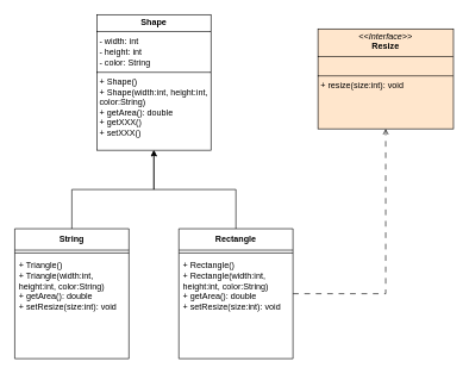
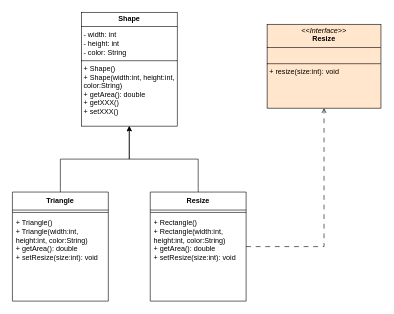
  <mxCell id="0" />
  <mxCell id="1" parent="0" />
  <mxCell id="2" value="&lt;p style=&quot;margin:0px;margin-top:4px;text-align:center;&quot;&gt;&lt;b&gt;Shape&lt;/b&gt;&lt;/p&gt;&lt;hr size=&quot;1&quot; style=&quot;border-style:solid;&quot;&gt;&lt;p style=&quot;margin:0px;margin-left:4px;&quot;&gt;- width: int&lt;/p&gt;&lt;p style=&quot;margin:0px;margin-left:4px;&quot;&gt;- height: int&lt;/p&gt;&lt;p style=&quot;margin:0px;margin-left:4px;&quot;&gt;- color: String&lt;/p&gt;&lt;hr size=&quot;1&quot; style=&quot;border-style:solid;&quot;&gt;&lt;p style=&quot;margin:0px;margin-left:4px;&quot;&gt;+ Shape()&lt;/p&gt;&lt;p style=&quot;margin:0px;margin-left:4px;&quot;&gt;+ Shape(width:int, height:int, color:String)&lt;/p&gt;&lt;p style=&quot;margin:0px;margin-left:4px;&quot;&gt;+ getArea(): double&lt;/p&gt;&lt;p style=&quot;margin:0px;margin-left:4px;&quot;&gt;+ getXXX()&lt;/p&gt;&lt;p style=&quot;margin:0px;margin-left:4px;&quot;&gt;+ setXXX()&lt;/p&gt;" style="verticalAlign=top;align=left;overflow=fill;html=1;whiteSpace=wrap;" vertex="1" parent="1"><mxGeometry x="135" y="20" width="160" height="190" as="geometry" /></mxCell>
  <mxCell id="3" value="&lt;p style=&quot;margin:0px;margin-top:4px;text-align:center;&quot;&gt;&lt;i&gt;&amp;lt;&amp;lt;Interface&amp;gt;&amp;gt;&lt;/i&gt;&lt;br&gt;&lt;b&gt;Resize&lt;/b&gt;&lt;/p&gt;&lt;hr size=&quot;1&quot; style=&quot;border-style:solid;&quot;&gt;&lt;p style=&quot;margin:0px;margin-left:4px;&quot;&gt;&lt;br&gt;&lt;/p&gt;&lt;hr size=&quot;1&quot; style=&quot;border-style:solid;&quot;&gt;&lt;p style=&quot;margin:0px;margin-left:4px;&quot;&gt;+ resize(size:int): void&lt;br&gt;&lt;/p&gt;" style="verticalAlign=top;align=left;overflow=fill;html=1;whiteSpace=wrap;fillColor=#ffe6cc;" vertex="1" parent="1"><mxGeometry x="445" y="40" width="190" height="140" as="geometry" /></mxCell>
  <mxCell id="4" style="edgeStyle=orthogonalEdgeStyle;rounded=0;orthogonalLoop=1;jettySize=auto;html=1;exitX=0.5;exitY=0;exitDx=0;exitDy=0;entryX=0.5;entryY=1;entryDx=0;entryDy=0;" edge="1" parent="1" source="5" target="2"><mxGeometry relative="1" as="geometry" /></mxCell>
- <mxCell id="5" value="String" style="swimlane;fontStyle=1;align=center;verticalAlign=top;childLayout=stackLayout;horizontal=1;startSize=30;horizontalStack=0;resizeParent=1;resizeParentMax=0;resizeLast=0;collapsible=1;marginBottom=0;whiteSpace=wrap;html=1;" vertex="1" parent="1"><mxGeometry x="20" y="320" width="160" height="182" as="geometry" /></mxCell>
+ <mxCell id="5" value="Triangle" style="swimlane;fontStyle=1;align=center;verticalAlign=top;childLayout=stackLayout;horizontal=1;startSize=30;horizontalStack=0;resizeParent=1;resizeParentMax=0;resizeLast=0;collapsible=1;marginBottom=0;whiteSpace=wrap;html=1;" vertex="1" parent="1"><mxGeometry x="20" y="320" width="160" height="182" as="geometry" /></mxCell>
  <mxCell id="6" value="" style="line;strokeWidth=1;fillColor=none;align=left;verticalAlign=middle;spacingTop=-1;spacingLeft=3;spacingRight=3;rotatable=0;labelPosition=right;points=[];portConstraint=eastwest;strokeColor=inherit;" vertex="1" parent="5"><mxGeometry y="30" width="160" height="8" as="geometry" /></mxCell>
  <mxCell id="7" value="+ Triangle()&lt;div&gt;+ Triangle(width:int, height:int, color:String)&lt;/div&gt;&lt;div&gt;+ getArea(): double&lt;/div&gt;&lt;div&gt;+ setResize(size:int): void&lt;/div&gt;" style="text;strokeColor=none;fillColor=none;align=left;verticalAlign=top;spacingLeft=4;spacingRight=4;overflow=hidden;rotatable=0;points=[[0,0.5],[1,0.5]];portConstraint=eastwest;whiteSpace=wrap;html=1;" vertex="1" parent="5"><mxGeometry y="38" width="160" height="144" as="geometry" /></mxCell>
  <mxCell id="8" style="edgeStyle=orthogonalEdgeStyle;rounded=0;orthogonalLoop=1;jettySize=auto;html=1;" edge="1" parent="1" source="10" target="2"><mxGeometry relative="1" as="geometry" /></mxCell>
  <mxCell id="9" style="edgeStyle=orthogonalEdgeStyle;rounded=0;orthogonalLoop=1;jettySize=auto;html=1;dashed=1;dashPattern=8 8;endArrow=open;endFill=0;" edge="1" parent="1" source="10" target="3"><mxGeometry relative="1" as="geometry"><Array as="points"><mxPoint x="540" y="411" /></Array></mxGeometry></mxCell>
- <mxCell id="10" value="Rectangle" style="swimlane;fontStyle=1;align=center;verticalAlign=top;childLayout=stackLayout;horizontal=1;startSize=30;horizontalStack=0;resizeParent=1;resizeParentMax=0;resizeLast=0;collapsible=1;marginBottom=0;whiteSpace=wrap;html=1;" vertex="1" parent="1"><mxGeometry x="250" y="320" width="160" height="182" as="geometry" /></mxCell>
+ <mxCell id="10" value="Resize" style="swimlane;fontStyle=1;align=center;verticalAlign=top;childLayout=stackLayout;horizontal=1;startSize=30;horizontalStack=0;resizeParent=1;resizeParentMax=0;resizeLast=0;collapsible=1;marginBottom=0;whiteSpace=wrap;html=1;" vertex="1" parent="1"><mxGeometry x="250" y="320" width="160" height="182" as="geometry" /></mxCell>
  <mxCell id="11" value="" style="line;strokeWidth=1;fillColor=none;align=left;verticalAlign=middle;spacingTop=-1;spacingLeft=3;spacingRight=3;rotatable=0;labelPosition=right;points=[];portConstraint=eastwest;strokeColor=inherit;" vertex="1" parent="10"><mxGeometry y="30" width="160" height="8" as="geometry" /></mxCell>
  <mxCell id="12" value="+&amp;nbsp;&lt;span style=&quot;text-align: center;&quot;&gt;Rectangle&lt;/span&gt;()&lt;div&gt;+&amp;nbsp;&lt;span style=&quot;text-align: center;&quot;&gt;Rectangle&lt;/span&gt;(width:int, height:int, color:String)&lt;/div&gt;&lt;div&gt;+ getArea(): double&lt;/div&gt;&lt;div&gt;+ setResize(size:int): void&lt;/div&gt;" style="text;strokeColor=none;fillColor=none;align=left;verticalAlign=top;spacingLeft=4;spacingRight=4;overflow=hidden;rotatable=0;points=[[0,0.5],[1,0.5]];portConstraint=eastwest;whiteSpace=wrap;html=1;" vertex="1" parent="10"><mxGeometry y="38" width="160" height="144" as="geometry" /></mxCell>
